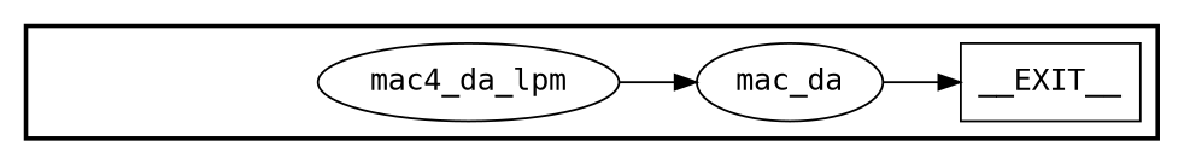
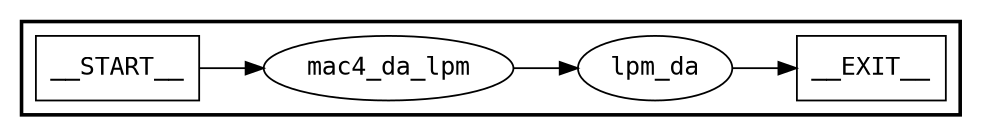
  digraph {
    fontname="DejaVu Sans Mono"
    rankdir=LR
    node [fontname="DejaVu Sans Mono" shape=rectangle style=solid]
    edge [fontname="DejaVu Sans Mono"]
+   n1 [label=__START__]
    n2 [label=mac4_da_lpm shape=ellipse]
    n3 [label=__EXIT__]
-   n4 [label=mac_da shape=ellipse]
+   n4 [label=lpm_da shape=ellipse]
    subgraph cluster_1 {
      labeljust=r
      style=bold
+     n1
      n2
      n3
      n4
    }
+   n1 -> n2
    n2 -> n4
    n4 -> n3
  }
